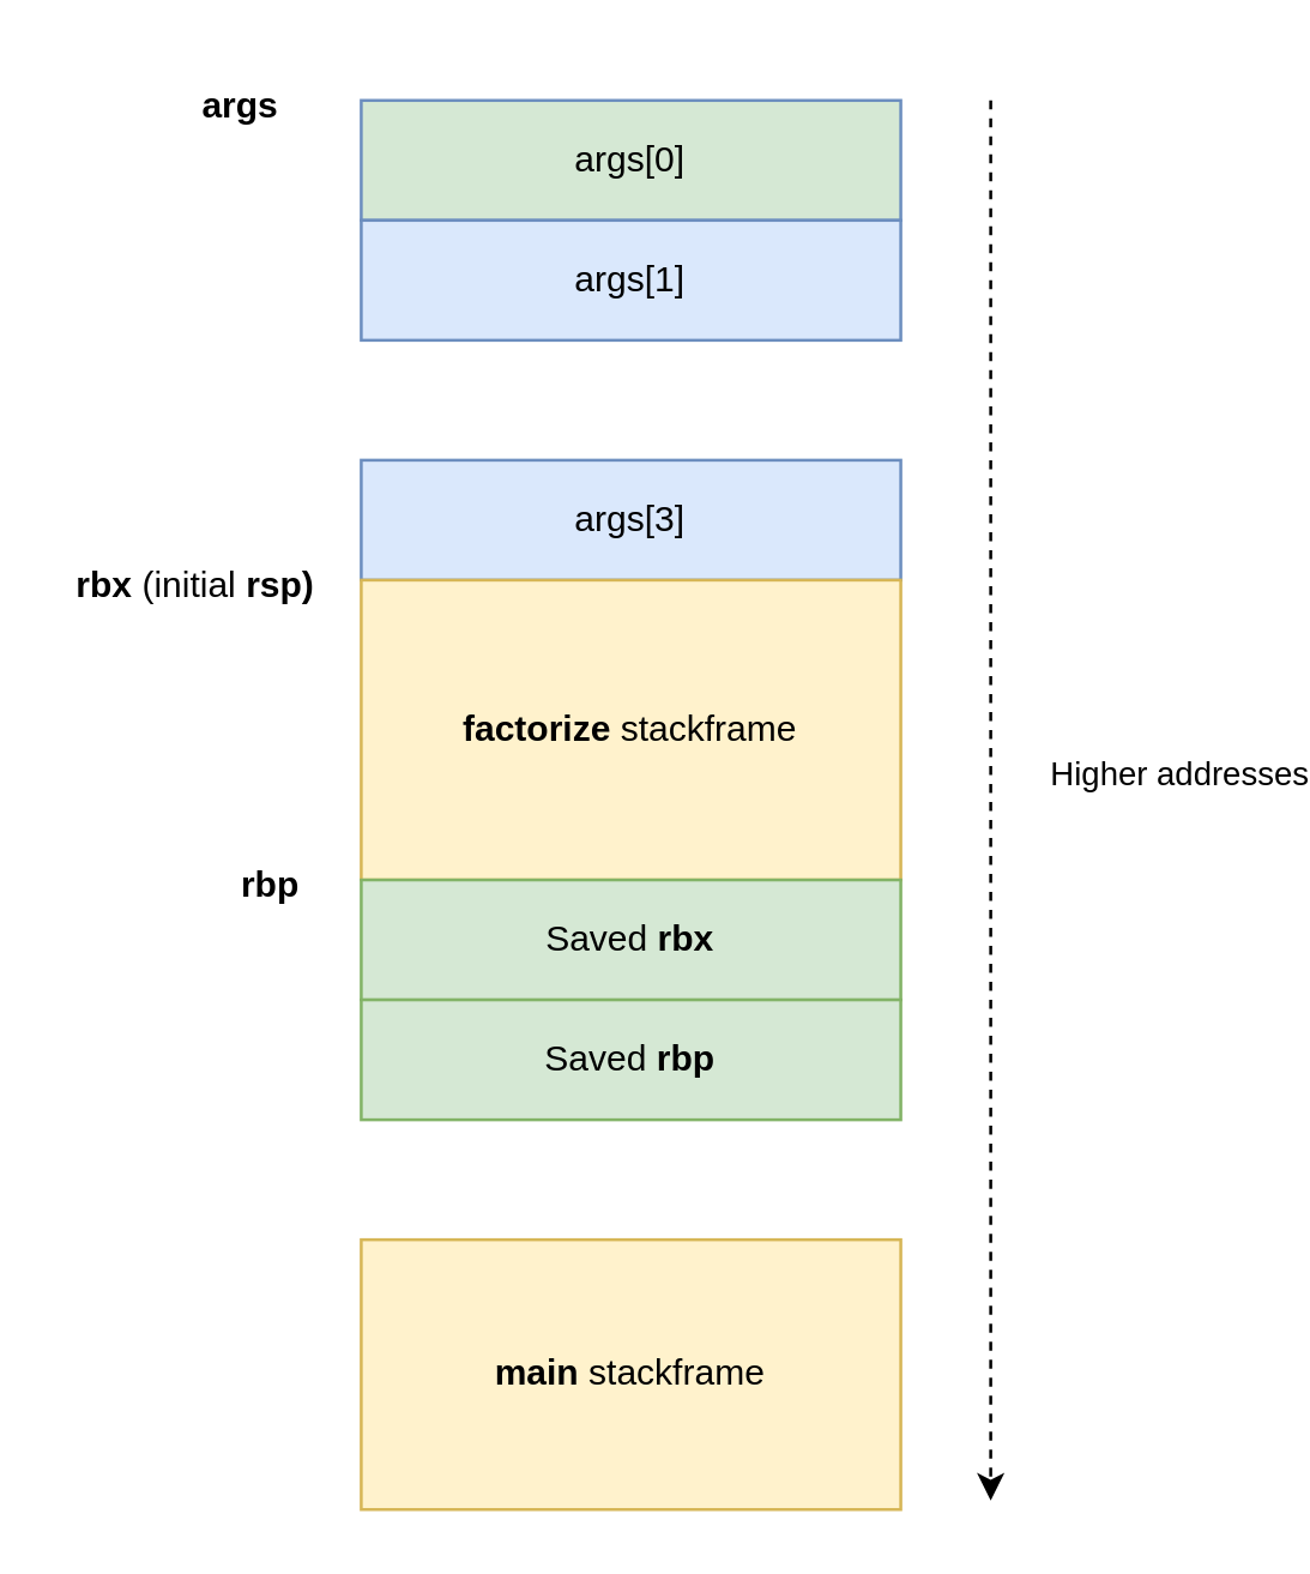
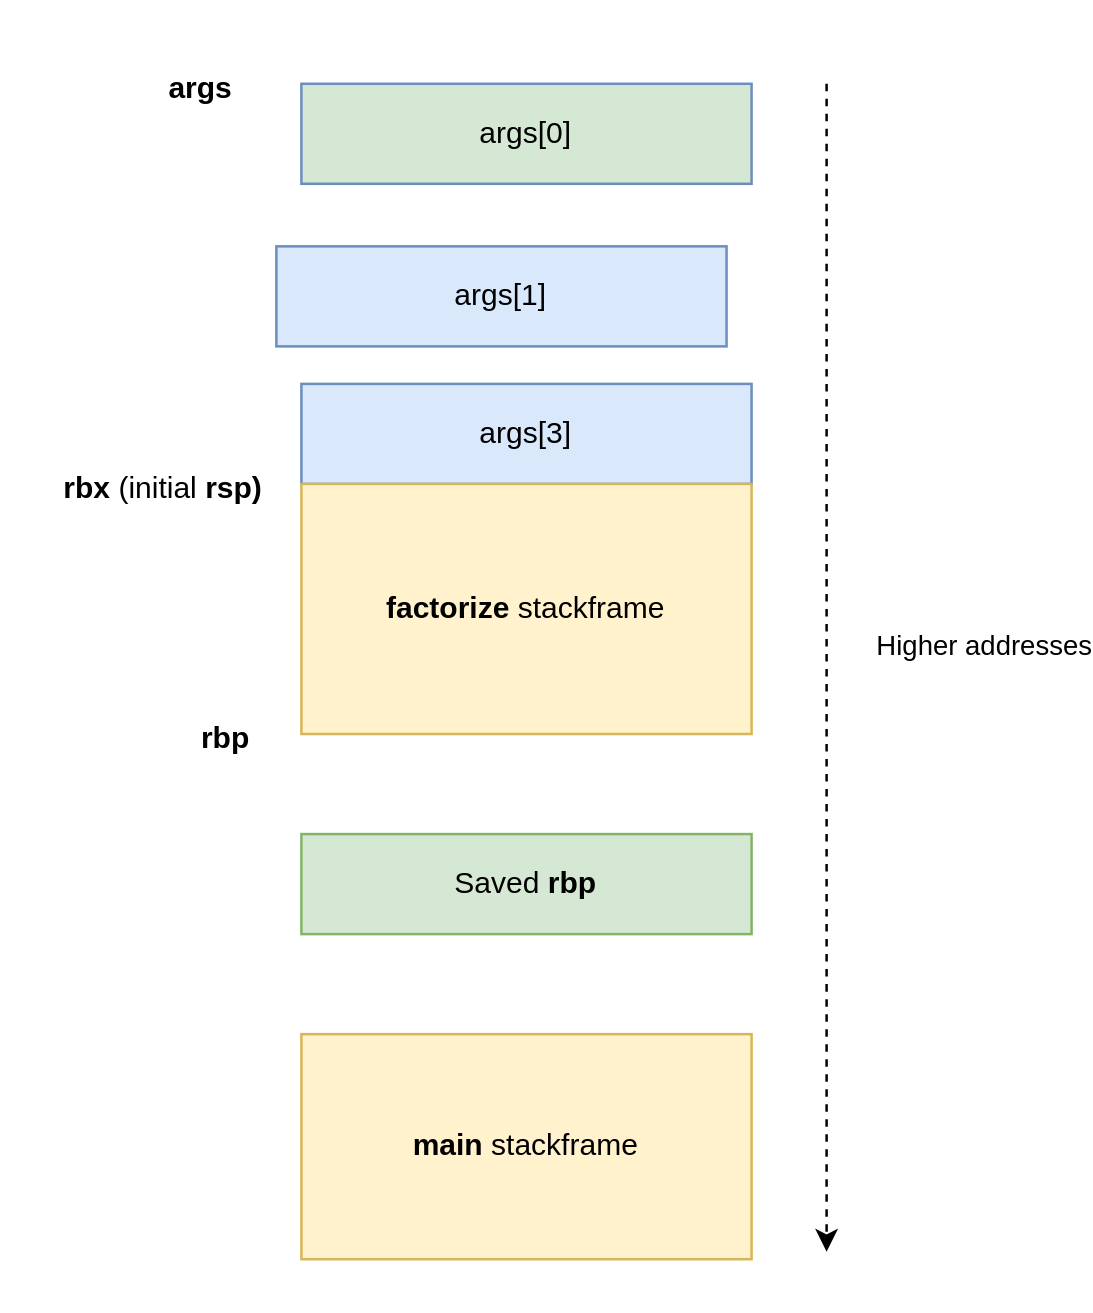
  <mxCell id="0" />
  <mxCell id="1" parent="0" />
  <mxCell id="2" value="args[0]" style="rounded=0;whiteSpace=wrap;html=1;fillColor=#d5e8d4;strokeColor=#6c8ebf;" vertex="1" parent="1"><mxGeometry x="120" y="33" width="180" height="40" as="geometry" /></mxCell>
- <mxCell id="3" value="args[1]" style="rounded=0;whiteSpace=wrap;html=1;fillColor=#dae8fc;strokeColor=#6c8ebf;" vertex="1" parent="1"><mxGeometry x="120" y="73" width="180" height="40" as="geometry" /></mxCell>
+ <mxCell id="3" value="args[1]" style="rounded=0;whiteSpace=wrap;html=1;fillColor=#dae8fc;strokeColor=#6c8ebf;" vertex="1" parent="1"><mxGeometry x="110" y="98" width="180" height="40" as="geometry" /></mxCell>
  <mxCell id="4" value="args[3]" style="rounded=0;whiteSpace=wrap;html=1;fillColor=#dae8fc;strokeColor=#6c8ebf;" vertex="1" parent="1"><mxGeometry x="120" y="153" width="180" height="40" as="geometry" /></mxCell>
  <mxCell id="5" value="&lt;b&gt;factorize &lt;/b&gt;stackframe" style="rounded=0;whiteSpace=wrap;html=1;fillColor=#fff2cc;strokeColor=#d6b656;" vertex="1" parent="1"><mxGeometry x="120" y="193" width="180" height="100" as="geometry" /></mxCell>
- <mxCell id="6" value="Saved &lt;b&gt;rbx&lt;/b&gt;" style="rounded=0;whiteSpace=wrap;html=1;fillColor=#d5e8d4;strokeColor=#82b366;" vertex="1" parent="1"><mxGeometry x="120" y="293" width="180" height="40" as="geometry" /></mxCell>
  <mxCell id="7" value="&lt;b&gt;main&lt;/b&gt; stackframe" style="rounded=0;whiteSpace=wrap;html=1;fillColor=#fff2cc;strokeColor=#d6b656;" vertex="1" parent="1"><mxGeometry x="120" y="413" width="180" height="90" as="geometry" /></mxCell>
  <mxCell id="8" value="" style="endArrow=classic;html=1;rounded=0;dashed=1;" edge="1" parent="1"><mxGeometry width="50" height="50" relative="1" as="geometry"><mxPoint x="330" y="33" as="sourcePoint" /><mxPoint x="330" y="500" as="targetPoint" /></mxGeometry></mxCell>
  <mxCell id="9" value="Higher addresses" style="edgeLabel;html=1;align=center;verticalAlign=middle;resizable=0;points=[];" vertex="1" connectable="0" parent="8"><mxGeometry x="-0.223" y="4" relative="1" as="geometry"><mxPoint x="58" y="43" as="offset" /></mxGeometry></mxCell>
  <mxCell id="10" value="&lt;b&gt;rbp&lt;/b&gt;" style="text;html=1;align=center;verticalAlign=middle;whiteSpace=wrap;rounded=0;" vertex="1" parent="1"><mxGeometry x="60" y="280" width="60" height="30" as="geometry" /></mxCell>
  <mxCell id="11" value="&lt;b&gt;rbx &lt;/b&gt;(initial &lt;b&gt;rsp)&lt;/b&gt;" style="text;html=1;align=center;verticalAlign=middle;whiteSpace=wrap;rounded=0;" vertex="1" parent="1"><mxGeometry x="20" y="180" width="90" height="30" as="geometry" /></mxCell>
  <mxCell id="12" value="&lt;b&gt;args&lt;/b&gt;" style="text;html=1;align=center;verticalAlign=middle;whiteSpace=wrap;rounded=0;" vertex="1" parent="1"><mxGeometry x="50" y="20" width="60" height="30" as="geometry" /></mxCell>
  <mxCell id="13" value="Saved &lt;b&gt;rbp&lt;/b&gt;" style="rounded=0;whiteSpace=wrap;html=1;fillColor=#d5e8d4;strokeColor=#82b366;" vertex="1" parent="1"><mxGeometry x="120" y="333" width="180" height="40" as="geometry" /></mxCell>
